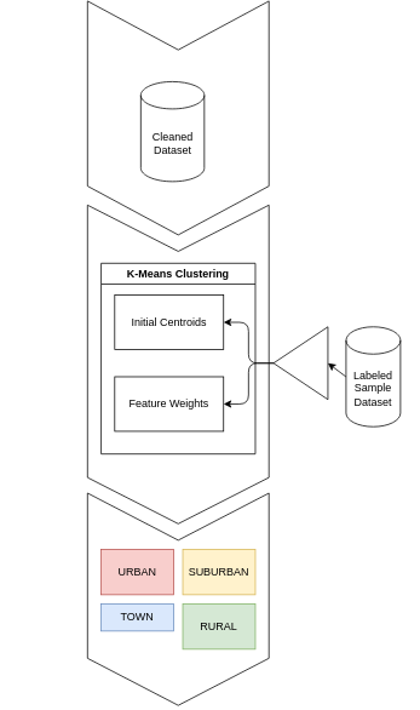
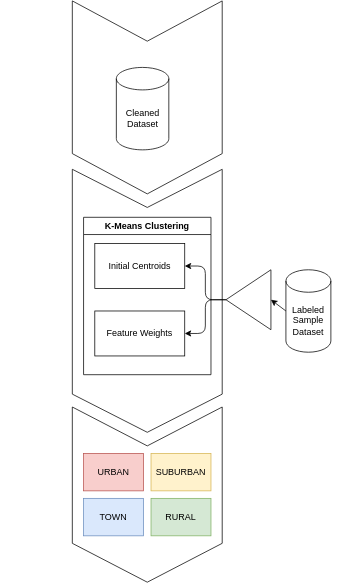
  <mxCell id="0" />
  <mxCell id="1" parent="0" />
  <mxCell id="2" value="" style="shape=step;perimeter=stepPerimeter;whiteSpace=wrap;html=1;fixedSize=1;rotation=90;size=50.93;fillColor=none;fontStyle=1" vertex="1" parent="1"><mxGeometry x="20.53" y="291.41" width="350.94" height="200" as="geometry" /></mxCell>
  <mxCell id="3" value="K-Means Clustering" style="swimlane;whiteSpace=wrap;html=1;" vertex="1" parent="1"><mxGeometry x="111" y="280" width="170" height="210" as="geometry" /></mxCell>
  <mxCell id="4" value="Feature Weights" style="rounded=0;whiteSpace=wrap;html=1;" vertex="1" parent="3"><mxGeometry x="15" y="125" width="120" height="60" as="geometry" /></mxCell>
  <mxCell id="5" value="Initial Centroids" style="rounded=0;whiteSpace=wrap;html=1;" vertex="1" parent="3"><mxGeometry x="15" y="35" width="120" height="60" as="geometry" /></mxCell>
  <mxCell id="6" value="" style="shape=step;perimeter=stepPerimeter;whiteSpace=wrap;html=1;fixedSize=1;rotation=90;size=53.75;fillColor=none;fontStyle=1" vertex="1" parent="1"><mxGeometry x="67.25" y="20" width="257.5" height="200" as="geometry" /></mxCell>
  <mxCell id="7" value="" style="shape=step;perimeter=stepPerimeter;whiteSpace=wrap;html=1;fixedSize=1;rotation=90;size=51.87;fillColor=none;fontStyle=1" vertex="1" parent="1"><mxGeometry x="79.13" y="550" width="233.75" height="200" as="geometry" /></mxCell>
  <mxCell id="8" style="edgeStyle=none;html=1;exitX=0;exitY=0.5;exitDx=0;exitDy=0;exitPerimeter=0;entryX=0;entryY=0.5;entryDx=0;entryDy=0;" edge="1" parent="1" source="9" target="12"><mxGeometry relative="1" as="geometry" /></mxCell>
  <mxCell id="9" value="Labeled&lt;div&gt;Sample&lt;/div&gt;&lt;div&gt;Dataset&lt;/div&gt;" style="shape=cylinder3;whiteSpace=wrap;html=1;boundedLbl=1;backgroundOutline=1;size=15;" vertex="1" parent="1"><mxGeometry x="381" y="350" width="60" height="110" as="geometry" /></mxCell>
  <mxCell id="10" style="edgeStyle=orthogonalEdgeStyle;html=1;exitX=1;exitY=0.5;exitDx=0;exitDy=0;entryX=1;entryY=0.5;entryDx=0;entryDy=0;" edge="1" parent="1" source="12" target="5"><mxGeometry relative="1" as="geometry" /></mxCell>
  <mxCell id="11" style="edgeStyle=orthogonalEdgeStyle;html=1;exitX=1;exitY=0.5;exitDx=0;exitDy=0;entryX=1;entryY=0.5;entryDx=0;entryDy=0;" edge="1" parent="1" source="12" target="4"><mxGeometry relative="1" as="geometry" /></mxCell>
  <mxCell id="12" value="" style="triangle;whiteSpace=wrap;html=1;rotation=-180;" vertex="1" parent="1"><mxGeometry x="301" y="350" width="60" height="80" as="geometry" /></mxCell>
  <mxCell id="13" value="Cleaned&lt;div&gt;Dataset&lt;/div&gt;" style="shape=cylinder3;whiteSpace=wrap;html=1;boundedLbl=1;backgroundOutline=1;size=15;" vertex="1" parent="1"><mxGeometry x="154.75" y="80" width="70" height="110" as="geometry" /></mxCell>
  <mxCell id="14" value="URBAN" style="rounded=0;whiteSpace=wrap;html=1;fillColor=#f8cecc;strokeColor=#b85450;" vertex="1" parent="1"><mxGeometry x="111" y="595" width="80" height="50" as="geometry" /></mxCell>
  <mxCell id="15" value="SUBURBAN" style="rounded=0;whiteSpace=wrap;html=1;fillColor=#fff2cc;strokeColor=#d6b656;" vertex="1" parent="1"><mxGeometry x="201" y="595" width="80" height="50" as="geometry" /></mxCell>
- <mxCell id="16" value="TOWN" style="rounded=0;whiteSpace=wrap;html=1;fillColor=#dae8fc;strokeColor=#6c8ebf;" vertex="1" parent="1"><mxGeometry x="111" y="655" width="80" height="30" as="geometry" /></mxCell>
+ <mxCell id="16" value="TOWN" style="rounded=0;whiteSpace=wrap;html=1;fillColor=#dae8fc;strokeColor=#6c8ebf;" vertex="1" parent="1"><mxGeometry x="111" y="655" width="80" height="50" as="geometry" /></mxCell>
  <mxCell id="17" value="RURAL" style="rounded=0;whiteSpace=wrap;html=1;fillColor=#d5e8d4;strokeColor=#82b366;" vertex="1" parent="1"><mxGeometry x="201" y="655" width="80" height="50" as="geometry" /></mxCell>
